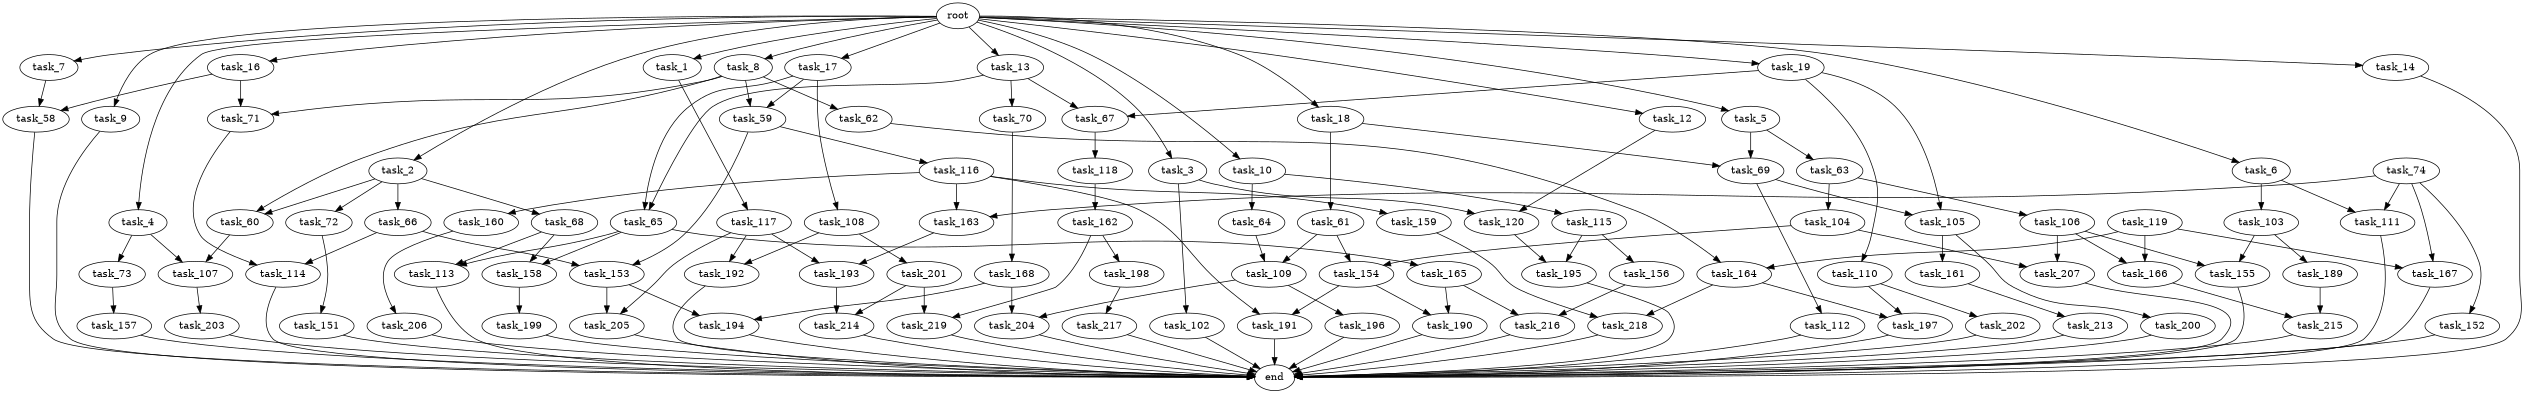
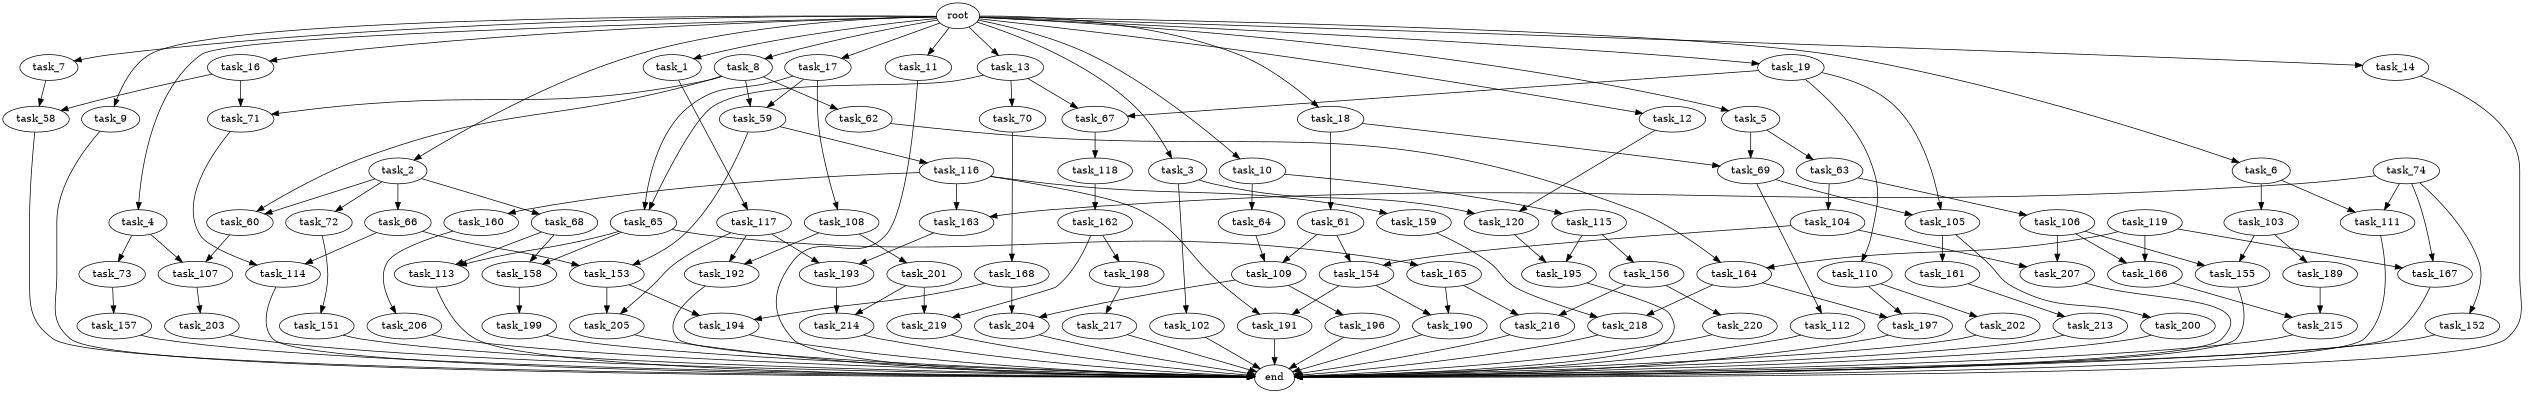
  digraph {
    root
    task_1
    task_2
    task_3
    task_4
    task_5
    task_6
    task_7
    task_8
    task_9
    task_10
+   task_11
    task_12
    task_13
    task_14
    task_16
    task_17
    task_18
    task_19
    task_117
    task_60
    task_66
    task_68
    task_72
    task_102
    task_120
    task_73
    task_107
    task_63
    task_69
    task_103
    task_111
    task_58
    task_59
    task_62
    task_71
    end
    task_64
    task_115
    task_65
    task_67
    task_70
    task_108
    task_61
    task_105
    task_110
    task_192
    task_193
    task_205
    task_153
    task_114
    task_113
    task_158
    task_151
    task_195
    task_157
    task_203
    task_104
    task_106
    task_112
    task_155
    task_189
    task_116
    task_164
    task_109
    task_156
    task_165
    task_118
    task_168
    task_74
    task_152
    task_163
    task_167
    task_119
    task_166
    task_201
    task_154
    task_161
    task_200
    task_197
    task_202
    task_159
    task_160
    task_191
    task_194
    task_196
    task_204
    task_190
    task_218
    task_207
    task_199
    task_216
    task_162
    task_215
    task_213
    task_219
    task_214
+   task_220
    task_206
    task_198
    task_217
    root -> task_1
    root -> task_2
    root -> task_3
    root -> task_4
    root -> task_5
    root -> task_6
    root -> task_7
    root -> task_8
    root -> task_9
    root -> task_10
+   root -> task_11
    root -> task_12
    root -> task_13
    root -> task_14
    root -> task_16
    root -> task_17
    root -> task_18
    root -> task_19
    task_1 -> task_117
    task_2 -> task_60
    task_2 -> task_66
    task_2 -> task_68
    task_2 -> task_72
    task_3 -> task_102
    task_3 -> task_120
    task_4 -> task_73
    task_4 -> task_107
    task_5 -> task_63
    task_5 -> task_69
    task_6 -> task_103
    task_6 -> task_111
    task_7 -> task_58
    task_8 -> task_60
    task_8 -> task_59
    task_8 -> task_62
    task_8 -> task_71
    task_9 -> end
    task_10 -> task_64
    task_10 -> task_115
+   task_11 -> end
    task_12 -> task_120
    task_13 -> task_65
    task_13 -> task_67
    task_13 -> task_70
    task_14 -> end
    task_16 -> task_58
    task_16 -> task_71
    task_17 -> task_59
    task_17 -> task_65
    task_17 -> task_108
    task_18 -> task_69
    task_18 -> task_61
    task_19 -> task_67
    task_19 -> task_105
    task_19 -> task_110
    task_117 -> task_192
    task_117 -> task_193
    task_117 -> task_205
    task_60 -> task_107
    task_66 -> task_153
    task_66 -> task_114
    task_68 -> task_113
    task_68 -> task_158
    task_72 -> task_151
    task_102 -> end
    task_120 -> task_195
    task_73 -> task_157
    task_107 -> task_203
    task_63 -> task_104
    task_63 -> task_106
    task_69 -> task_105
    task_69 -> task_112
    task_103 -> task_155
    task_103 -> task_189
    task_111 -> end
    task_58 -> end
    task_59 -> task_153
    task_59 -> task_116
    task_62 -> task_164
    task_71 -> task_114
    task_64 -> task_109
    task_115 -> task_195
    task_115 -> task_156
    task_65 -> task_113
    task_65 -> task_158
    task_65 -> task_165
    task_67 -> task_118
    task_70 -> task_168
    task_108 -> task_192
    task_108 -> task_201
    task_61 -> task_109
    task_61 -> task_154
    task_105 -> task_161
    task_105 -> task_200
    task_110 -> task_197
    task_110 -> task_202
    task_192 -> end
    task_193 -> task_214
    task_205 -> end
    task_153 -> task_205
    task_153 -> task_194
    task_114 -> end
    task_113 -> end
    task_158 -> task_199
    task_151 -> end
    task_195 -> end
    task_157 -> end
    task_203 -> end
    task_104 -> task_154
    task_104 -> task_207
    task_106 -> task_155
    task_106 -> task_166
    task_106 -> task_207
    task_112 -> end
    task_155 -> end
    task_189 -> task_215
    task_116 -> task_163
    task_116 -> task_159
    task_116 -> task_160
    task_116 -> task_191
    task_164 -> task_197
    task_164 -> task_218
    task_109 -> task_196
    task_109 -> task_204
    task_156 -> task_216
+   task_156 -> task_220
    task_165 -> task_190
    task_165 -> task_216
    task_118 -> task_162
    task_168 -> task_194
    task_168 -> task_204
    task_74 -> task_111
    task_74 -> task_152
    task_74 -> task_163
    task_74 -> task_167
    task_152 -> end
    task_163 -> task_193
    task_167 -> end
    task_119 -> task_164
    task_119 -> task_167
    task_119 -> task_166
    task_166 -> task_215
    task_201 -> task_219
    task_201 -> task_214
    task_154 -> task_191
    task_154 -> task_190
    task_161 -> task_213
    task_200 -> end
    task_197 -> end
    task_202 -> end
    task_159 -> task_218
    task_160 -> task_206
    task_191 -> end
    task_194 -> end
    task_196 -> end
    task_204 -> end
    task_190 -> end
    task_218 -> end
    task_207 -> end
    task_199 -> end
    task_216 -> end
    task_162 -> task_219
    task_162 -> task_198
    task_215 -> end
    task_213 -> end
    task_219 -> end
    task_214 -> end
+   task_220 -> end
    task_206 -> end
    task_198 -> task_217
    task_217 -> end
  }
